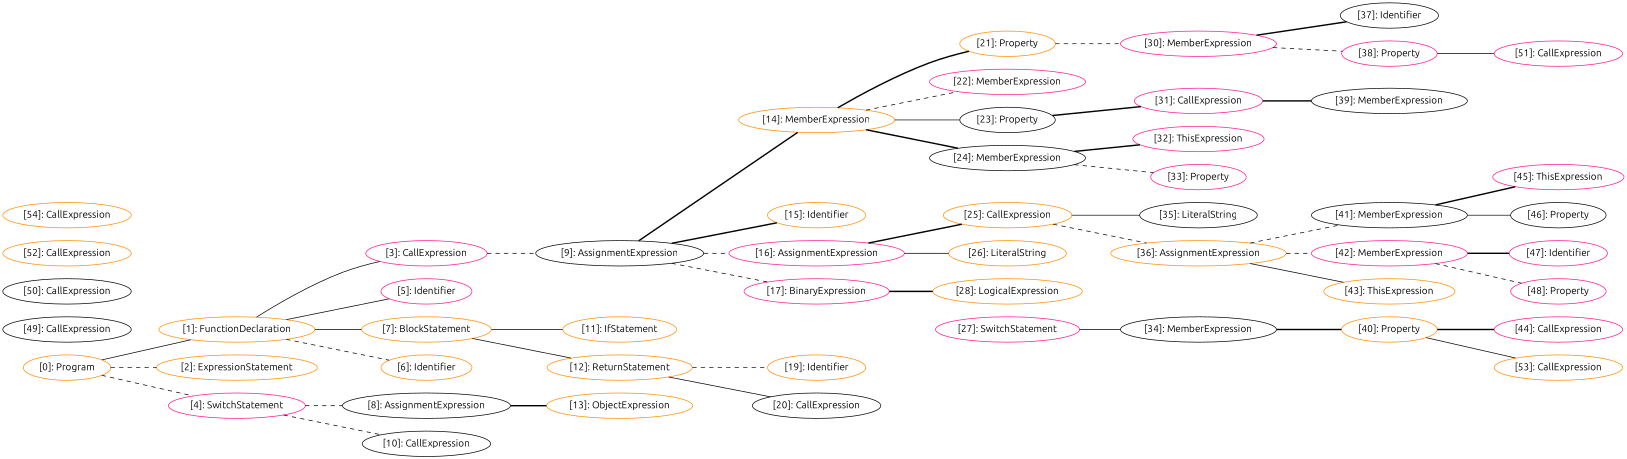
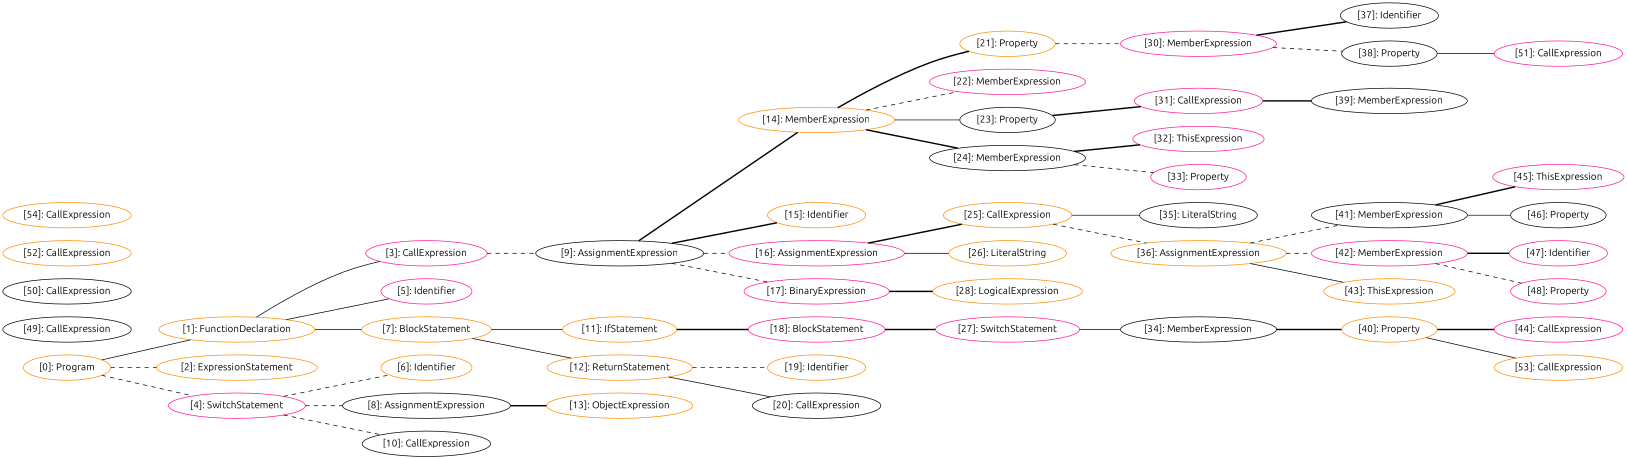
  graph {
    fontname=Ubuntu
    rankdir=LR
    node [color=darkorange fontname=Ubuntu]
    edge [fontname=Ubuntu style=dashed]
    n1 [label="[0]: Program"]
    n2 [label="[1]: FunctionDeclaration"]
    n3 [label="[2]: ExpressionStatement"]
    n4 [color=deeppink label="[4]: SwitchStatement"]
    n5 [color=deeppink label="[3]: CallExpression"]
    n6 [color=deeppink label="[5]: Identifier"]
    n7 [label="[6]: Identifier"]
    n8 [label="[7]: BlockStatement"]
    n9 [color=black label="[8]: AssignmentExpression"]
    n10 [color=black label="[10]: CallExpression"]
    n11 [color=black label="[9]: AssignmentExpression"]
    n12 [label="[11]: IfStatement"]
    n13 [label="[12]: ReturnStatement"]
    n14 [label="[13]: ObjectExpression"]
    n15 [label="[14]: MemberExpression"]
    n16 [label="[15]: Identifier"]
    n17 [color=deeppink label="[16]: AssignmentExpression"]
    n18 [color=deeppink label="[17]: BinaryExpression"]
+   n19 [color=deeppink label="[18]: BlockStatement"]
    n20 [label="[19]: Identifier"]
    n21 [color=black label="[20]: CallExpression"]
    n22 [label="[21]: Property"]
    n23 [color=deeppink label="[22]: MemberExpression"]
    n24 [color=black label="[23]: Property"]
    n25 [color=black label="[24]: MemberExpression"]
    n26 [label="[25]: CallExpression"]
    n27 [label="[26]: LiteralString"]
    n28 [label="[28]: LogicalExpression"]
    n29 [color=deeppink label="[27]: SwitchStatement"]
    n30 [color=deeppink label="[30]: MemberExpression"]
    n31 [color=deeppink label="[31]: CallExpression"]
    n32 [color=deeppink label="[32]: ThisExpression"]
    n33 [color=deeppink label="[33]: Property"]
    n34 [color=black label="[35]: LiteralString"]
    n35 [label="[36]: AssignmentExpression"]
    n36 [color=black label="[34]: MemberExpression"]
    n37 [color=black label="[37]: Identifier"]
-   n38 [color=deeppink label="[38]: Property"]
+   n38 [color=black label="[38]: Property"]
    n39 [color=black label="[39]: MemberExpression"]
    n40 [color=black label="[41]: MemberExpression"]
    n41 [color=deeppink label="[42]: MemberExpression"]
    n42 [label="[43]: ThisExpression"]
    n43 [label="[40]: Property"]
    n44 [color=deeppink label="[51]: CallExpression"]
    n45 [color=deeppink label="[44]: CallExpression"]
    n46 [label="[53]: CallExpression"]
    n47 [color=deeppink label="[45]: ThisExpression"]
    n48 [color=black label="[46]: Property"]
    n49 [color=deeppink label="[47]: Identifier"]
    n50 [color=deeppink label="[48]: Property"]
    n51 [color=black label="[49]: CallExpression"]
    n52 [color=black label="[50]: CallExpression"]
    n53 [label="[52]: CallExpression"]
    n54 [label="[54]: CallExpression"]
    n1 -- n2 [style=solid]
    n1 -- n3
    n1 -- n4
    n2 -- n5 [style=solid]
    n2 -- n6 [style=solid]
-   n2 -- n7
+   n4 -- n7
    n2 -- n8 [style=solid]
    n4 -- n9
    n4 -- n10
    n5 -- n11
    n8 -- n12 [style=solid]
    n8 -- n13 [style=solid]
    n9 -- n14 [style=bold]
    n11 -- n15 [style=bold]
    n11 -- n16 [style=bold]
    n11 -- n17
    n11 -- n18
+   n12 -- n19 [style=bold]
    n13 -- n20
    n13 -- n21 [style=solid]
    n15 -- n22 [style=bold]
    n15 -- n23
    n15 -- n24 [style=solid]
    n15 -- n25 [style=bold]
    n17 -- n26 [style=bold]
    n17 -- n27 [style=solid]
    n18 -- n28 [style=bold]
+   n19 -- n29 [style=bold]
    n22 -- n30
    n24 -- n31 [style=bold]
    n25 -- n32 [style=bold]
    n25 -- n33
    n26 -- n34 [style=solid]
    n26 -- n35
    n29 -- n36 [style=solid]
    n30 -- n37 [style=bold]
    n30 -- n38
    n31 -- n39 [style=bold]
    n35 -- n40
    n35 -- n41
    n35 -- n42 [style=solid]
    n36 -- n43 [style=bold]
    n38 -- n44 [style=solid]
    n40 -- n47 [style=bold]
    n40 -- n48 [style=solid]
    n41 -- n49 [style=bold]
    n41 -- n50
    n43 -- n45 [style=bold]
    n43 -- n46 [style=solid]
  }
